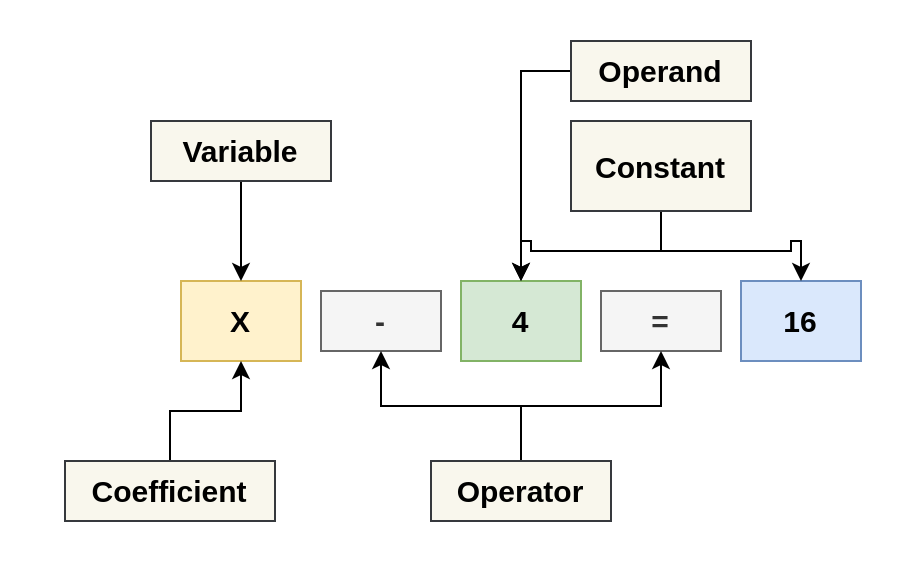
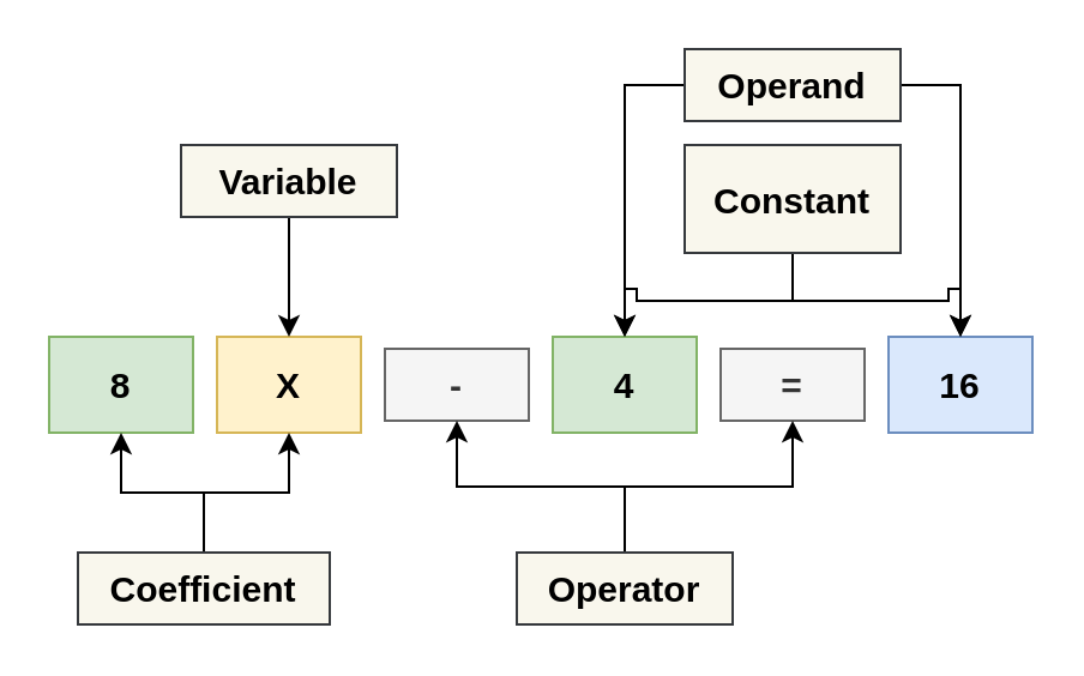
  <mxCell id="0" />
  <mxCell id="1" parent="0" />
+ <mxCell id="2" value="8" style="rounded=0;whiteSpace=wrap;html=1;fillColor=#d5e8d4;strokeColor=#82b366;fontSize=15;fontStyle=1" vertex="1" parent="1"><mxGeometry x="20" y="140" width="60" height="40" as="geometry" /></mxCell>
  <mxCell id="3" value="X" style="rounded=0;whiteSpace=wrap;html=1;fillColor=#fff2cc;strokeColor=#d6b656;fontSize=15;fontStyle=1" vertex="1" parent="1"><mxGeometry x="90" y="140" width="60" height="40" as="geometry" /></mxCell>
  <mxCell id="4" value="-" style="rounded=0;whiteSpace=wrap;html=1;fillColor=#f5f5f5;strokeColor=#666666;fontColor=#333333;fontSize=15;fontStyle=1" vertex="1" parent="1"><mxGeometry x="160" y="145" width="60" height="30" as="geometry" /></mxCell>
  <mxCell id="5" value="4" style="rounded=0;whiteSpace=wrap;html=1;fillColor=#d5e8d4;strokeColor=#82b366;fontSize=15;fontStyle=1" vertex="1" parent="1"><mxGeometry x="230" y="140" width="60" height="40" as="geometry" /></mxCell>
  <mxCell id="6" value="=" style="rounded=0;whiteSpace=wrap;html=1;fillColor=#f5f5f5;strokeColor=#666666;fontColor=#333333;fontSize=15;fontStyle=1" vertex="1" parent="1"><mxGeometry x="300" y="145" width="60" height="30" as="geometry" /></mxCell>
  <mxCell id="7" value="16" style="rounded=0;whiteSpace=wrap;html=1;fillColor=#dae8fc;strokeColor=#6c8ebf;fontSize=15;fontStyle=1" vertex="1" parent="1"><mxGeometry x="370" y="140" width="60" height="40" as="geometry" /></mxCell>
  <mxCell id="8" style="edgeStyle=orthogonalEdgeStyle;rounded=0;orthogonalLoop=1;jettySize=auto;html=1;exitX=0.5;exitY=1;exitDx=0;exitDy=0;fontSize=15;fontStyle=1" edge="1" parent="1" source="10" target="5"><mxGeometry relative="1" as="geometry" /></mxCell>
  <mxCell id="9" style="edgeStyle=orthogonalEdgeStyle;rounded=0;orthogonalLoop=1;jettySize=auto;html=1;exitX=0.5;exitY=1;exitDx=0;exitDy=0;fontSize=15;fontStyle=1" edge="1" parent="1" source="10" target="7"><mxGeometry relative="1" as="geometry" /></mxCell>
  <mxCell id="10" value="Constant" style="rounded=0;whiteSpace=wrap;html=1;fillColor=#f9f7ed;strokeColor=#36393d;fontSize=15;fontStyle=1" vertex="1" parent="1"><mxGeometry x="285" y="60" width="90" height="45" as="geometry" /></mxCell>
  <mxCell id="11" style="edgeStyle=orthogonalEdgeStyle;rounded=0;orthogonalLoop=1;jettySize=auto;html=1;exitX=0;exitY=0.5;exitDx=0;exitDy=0;entryX=0.5;entryY=0;entryDx=0;entryDy=0;fontSize=15;" edge="1" parent="1" source="13" target="5"><mxGeometry relative="1" as="geometry" /></mxCell>
+ <mxCell id="12" style="edgeStyle=orthogonalEdgeStyle;rounded=0;orthogonalLoop=1;jettySize=auto;html=1;exitX=1;exitY=0.5;exitDx=0;exitDy=0;fontSize=15;" edge="1" parent="1" source="13" target="7"><mxGeometry relative="1" as="geometry" /></mxCell>
  <mxCell id="13" value="Operand" style="rounded=0;whiteSpace=wrap;html=1;fillColor=#f9f7ed;strokeColor=#36393d;fontSize=15;fontStyle=1" vertex="1" parent="1"><mxGeometry x="285" y="20" width="90" height="30" as="geometry" /></mxCell>
  <mxCell id="14" style="edgeStyle=orthogonalEdgeStyle;rounded=0;orthogonalLoop=1;jettySize=auto;html=1;exitX=0.5;exitY=0;exitDx=0;exitDy=0;entryX=0.5;entryY=1;entryDx=0;entryDy=0;fontSize=15;" edge="1" parent="1" source="16" target="6"><mxGeometry relative="1" as="geometry" /></mxCell>
  <mxCell id="15" style="edgeStyle=orthogonalEdgeStyle;rounded=0;orthogonalLoop=1;jettySize=auto;html=1;exitX=0.5;exitY=0;exitDx=0;exitDy=0;entryX=0.5;entryY=1;entryDx=0;entryDy=0;fontSize=15;" edge="1" parent="1" source="16" target="4"><mxGeometry relative="1" as="geometry" /></mxCell>
  <mxCell id="16" value="Operator" style="rounded=0;whiteSpace=wrap;html=1;fillColor=#f9f7ed;strokeColor=#36393d;fontSize=15;fontStyle=1" vertex="1" parent="1"><mxGeometry x="215" y="230" width="90" height="30" as="geometry" /></mxCell>
  <mxCell id="17" style="edgeStyle=orthogonalEdgeStyle;rounded=0;orthogonalLoop=1;jettySize=auto;html=1;exitX=0.5;exitY=1;exitDx=0;exitDy=0;fontSize=15;" edge="1" parent="1" source="18" target="3"><mxGeometry relative="1" as="geometry" /></mxCell>
  <mxCell id="18" value="Variable" style="rounded=0;whiteSpace=wrap;html=1;fillColor=#f9f7ed;strokeColor=#36393d;fontSize=15;fontStyle=1" vertex="1" parent="1"><mxGeometry x="75" y="60" width="90" height="30" as="geometry" /></mxCell>
+ <mxCell id="19" style="edgeStyle=orthogonalEdgeStyle;rounded=0;orthogonalLoop=1;jettySize=auto;html=1;exitX=0.5;exitY=0;exitDx=0;exitDy=0;fontSize=15;" edge="1" parent="1" source="21" target="2"><mxGeometry relative="1" as="geometry" /></mxCell>
  <mxCell id="20" style="edgeStyle=orthogonalEdgeStyle;rounded=0;orthogonalLoop=1;jettySize=auto;html=1;exitX=0.5;exitY=0;exitDx=0;exitDy=0;fontSize=15;" edge="1" parent="1" source="21" target="3"><mxGeometry relative="1" as="geometry" /></mxCell>
  <mxCell id="21" value="Coefficient" style="rounded=0;whiteSpace=wrap;html=1;fillColor=#f9f7ed;strokeColor=#36393d;fontSize=15;fontStyle=1" vertex="1" parent="1"><mxGeometry x="32" y="230" width="105" height="30" as="geometry" /></mxCell>
